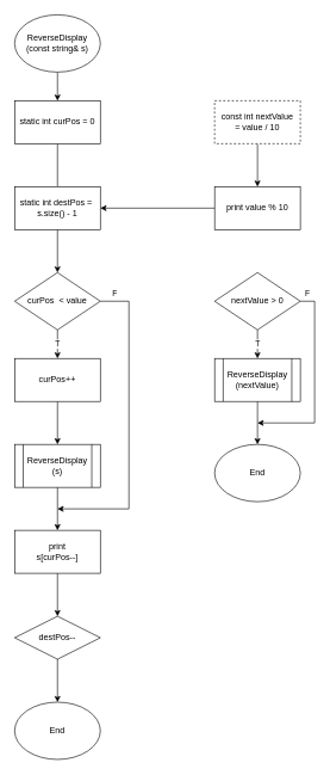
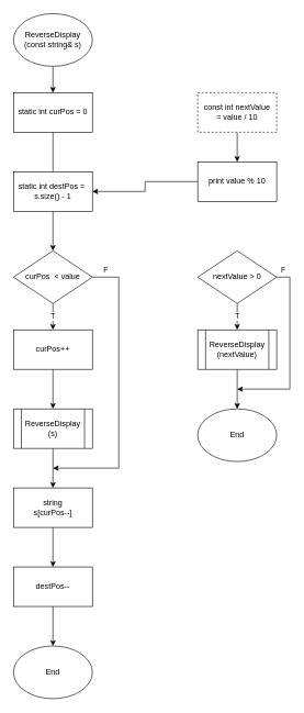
  <mxCell id="0" />
  <mxCell id="1" parent="0" />
  <mxCell id="2" value="" style="edgeStyle=orthogonalEdgeStyle;rounded=0;orthogonalLoop=1;jettySize=auto;html=1;" parent="1" source="3" target="5" edge="1"><mxGeometry relative="1" as="geometry" /></mxCell>
  <mxCell id="3" value="ReverseDisplay&lt;br&gt;(const string&amp;amp; s)" style="ellipse;whiteSpace=wrap;html=1;" parent="1" vertex="1"><mxGeometry x="20" width="120" height="80" as="geometry" y="20" /></mxCell>
  <mxCell id="4" value="" style="edgeStyle=orthogonalEdgeStyle;rounded=0;orthogonalLoop=1;jettySize=auto;html=1;endArrow=none;" parent="1" source="5" target="14" edge="1"><mxGeometry relative="1" as="geometry" /></mxCell>
  <mxCell id="5" value="static int curPos = 0" style="rounded=0;whiteSpace=wrap;html=1;" parent="1" vertex="1"><mxGeometry x="20" y="140" width="120" height="60" as="geometry" /></mxCell>
  <mxCell id="6" value="T" style="edgeStyle=orthogonalEdgeStyle;rounded=0;orthogonalLoop=1;jettySize=auto;html=1;" parent="1" source="8" target="10" edge="1"><mxGeometry relative="1" as="geometry" /></mxCell>
  <mxCell id="7" value="F" style="edgeStyle=orthogonalEdgeStyle;rounded=0;orthogonalLoop=1;jettySize=auto;html=1;exitX=1;exitY=0.5;exitDx=0;exitDy=0;" parent="1" source="8" edge="1"><mxGeometry x="-0.907" y="10" relative="1" as="geometry"><mxPoint x="80" y="710" as="targetPoint" /><Array as="points"><mxPoint x="180" y="420" /><mxPoint x="180" y="710" /></Array><mxPoint as="offset" /></mxGeometry></mxCell>
  <mxCell id="8" value="curPos&amp;nbsp; &amp;lt; value" style="rhombus;whiteSpace=wrap;html=1;" parent="1" vertex="1"><mxGeometry x="20" y="380" width="120" height="80" as="geometry" /></mxCell>
  <mxCell id="9" value="" style="edgeStyle=orthogonalEdgeStyle;rounded=0;orthogonalLoop=1;jettySize=auto;html=1;" parent="1" source="10" target="12" edge="1"><mxGeometry relative="1" as="geometry" /></mxCell>
  <mxCell id="10" value="curPos++" style="rounded=0;whiteSpace=wrap;html=1;" parent="1" vertex="1"><mxGeometry x="20" y="500" width="120" height="60" as="geometry" /></mxCell>
  <mxCell id="11" value="" style="edgeStyle=orthogonalEdgeStyle;rounded=0;orthogonalLoop=1;jettySize=auto;html=1;" parent="1" source="12" target="16" edge="1"><mxGeometry relative="1" as="geometry" /></mxCell>
  <mxCell id="12" value="ReverseDisplay&lt;br&gt;(s)" style="shape=process;whiteSpace=wrap;html=1;backgroundOutline=1;" parent="1" vertex="1"><mxGeometry x="20" y="620" width="120" height="60" as="geometry" /></mxCell>
  <mxCell id="13" value="" style="edgeStyle=orthogonalEdgeStyle;rounded=0;orthogonalLoop=1;jettySize=auto;html=1;" parent="1" source="14" target="8" edge="1"><mxGeometry relative="1" as="geometry" /></mxCell>
  <mxCell id="14" value="static int destPos =&amp;nbsp;&lt;br&gt;s.size() - 1" style="rounded=0;whiteSpace=wrap;html=1;" parent="1" vertex="1"><mxGeometry x="20" y="260" width="120" height="60" as="geometry" /></mxCell>
  <mxCell id="15" value="" style="edgeStyle=orthogonalEdgeStyle;rounded=0;orthogonalLoop=1;jettySize=auto;html=1;" parent="1" source="16" target="18" edge="1"><mxGeometry relative="1" as="geometry" /></mxCell>
- <mxCell id="16" value="print&lt;br&gt;s[curPos--]" style="rounded=0;whiteSpace=wrap;html=1;" parent="1" vertex="1"><mxGeometry x="20" y="740" width="120" height="60" as="geometry" /></mxCell>
+ <mxCell id="16" value="string&lt;br&gt;s[curPos--]" style="rounded=0;whiteSpace=wrap;html=1;" parent="1" vertex="1"><mxGeometry x="20" y="740" width="120" height="60" as="geometry" /></mxCell>
  <mxCell id="17" value="" style="edgeStyle=orthogonalEdgeStyle;rounded=0;orthogonalLoop=1;jettySize=auto;html=1;" parent="1" source="18" target="19" edge="1"><mxGeometry relative="1" as="geometry" /></mxCell>
- <mxCell id="18" value="destPos--" style="rhombus;whiteSpace=wrap;html=1;" parent="1" vertex="1"><mxGeometry x="20" y="860" width="120" height="60" as="geometry" /></mxCell>
+ <mxCell id="18" value="destPos--" style="rounded=0;whiteSpace=wrap;html=1;" parent="1" vertex="1"><mxGeometry x="20" y="860" width="120" height="60" as="geometry" /></mxCell>
  <mxCell id="19" value="End" style="ellipse;whiteSpace=wrap;html=1;" parent="1" vertex="1"><mxGeometry x="20" y="980" width="120" height="80" as="geometry" /></mxCell>
  <mxCell id="20" value="T" style="edgeStyle=orthogonalEdgeStyle;rounded=0;orthogonalLoop=1;jettySize=auto;html=1;" parent="1" source="22" target="28" edge="1"><mxGeometry relative="1" as="geometry" /></mxCell>
  <mxCell id="21" value="F" style="edgeStyle=orthogonalEdgeStyle;rounded=0;orthogonalLoop=1;jettySize=auto;html=1;exitX=1;exitY=0.5;exitDx=0;exitDy=0;" parent="1" source="22" edge="1"><mxGeometry x="-0.926" y="10" relative="1" as="geometry"><mxPoint x="360" y="590" as="targetPoint" /><Array as="points"><mxPoint x="440" y="420" /><mxPoint x="440" y="590" /><mxPoint x="360" y="590" /></Array><mxPoint as="offset" /></mxGeometry></mxCell>
  <mxCell id="22" value="nextValue &amp;gt; 0" style="rhombus;whiteSpace=wrap;html=1;" parent="1" vertex="1"><mxGeometry x="300" y="380" width="120" height="80" as="geometry" /></mxCell>
  <mxCell id="23" value="" style="edgeStyle=orthogonalEdgeStyle;rounded=0;orthogonalLoop=1;jettySize=auto;html=1;" parent="1" source="24" target="26" edge="1"><mxGeometry relative="1" as="geometry" /></mxCell>
  <mxCell id="24" value="const int nextValue&lt;br&gt;= value / 10" style="rounded=0;whiteSpace=wrap;html=1;dashed=1;" parent="1" vertex="1"><mxGeometry x="300" y="140" width="120" height="60" as="geometry" /></mxCell>
  <mxCell id="25" value="" style="edgeStyle=orthogonalEdgeStyle;rounded=0;orthogonalLoop=1;jettySize=auto;html=1;" parent="1" source="26" target="14" edge="1"><mxGeometry relative="1" as="geometry" /></mxCell>
- <mxCell id="26" value="print value % 10" style="rounded=0;whiteSpace=wrap;html=1;" parent="1" vertex="1"><mxGeometry x="300" y="260" width="120" height="60" as="geometry" /></mxCell>
+ <mxCell id="26" value="print value % 10" style="rounded=0;whiteSpace=wrap;html=1;" parent="1" vertex="1"><mxGeometry x="300" y="245" width="120" height="60" as="geometry" /></mxCell>
  <mxCell id="27" value="" style="edgeStyle=orthogonalEdgeStyle;rounded=0;orthogonalLoop=1;jettySize=auto;html=1;" parent="1" source="28" target="29" edge="1"><mxGeometry relative="1" as="geometry" /></mxCell>
  <mxCell id="28" value="ReverseDisplay&lt;br&gt;(nextValue)" style="shape=process;whiteSpace=wrap;html=1;backgroundOutline=1;" parent="1" vertex="1"><mxGeometry x="300" y="500" width="120" height="60" as="geometry" /></mxCell>
  <mxCell id="29" value="End" style="ellipse;whiteSpace=wrap;html=1;" parent="1" vertex="1"><mxGeometry x="300" y="620" width="120" height="80" as="geometry" /></mxCell>
